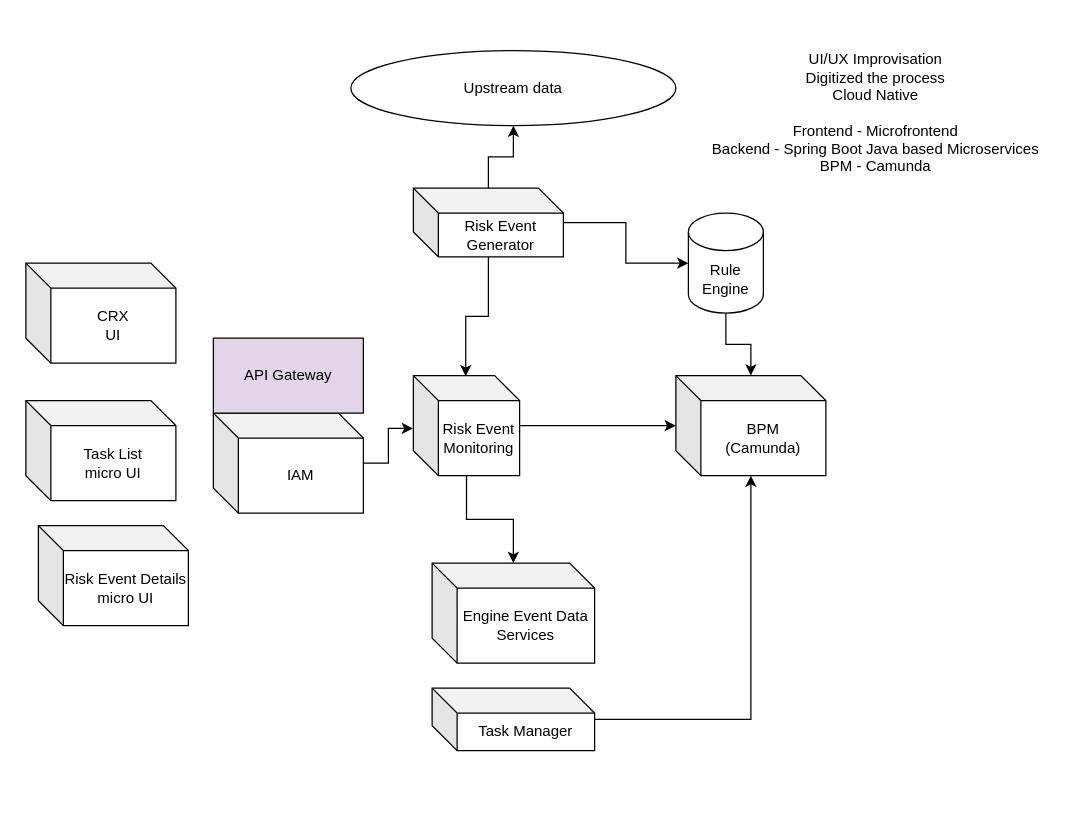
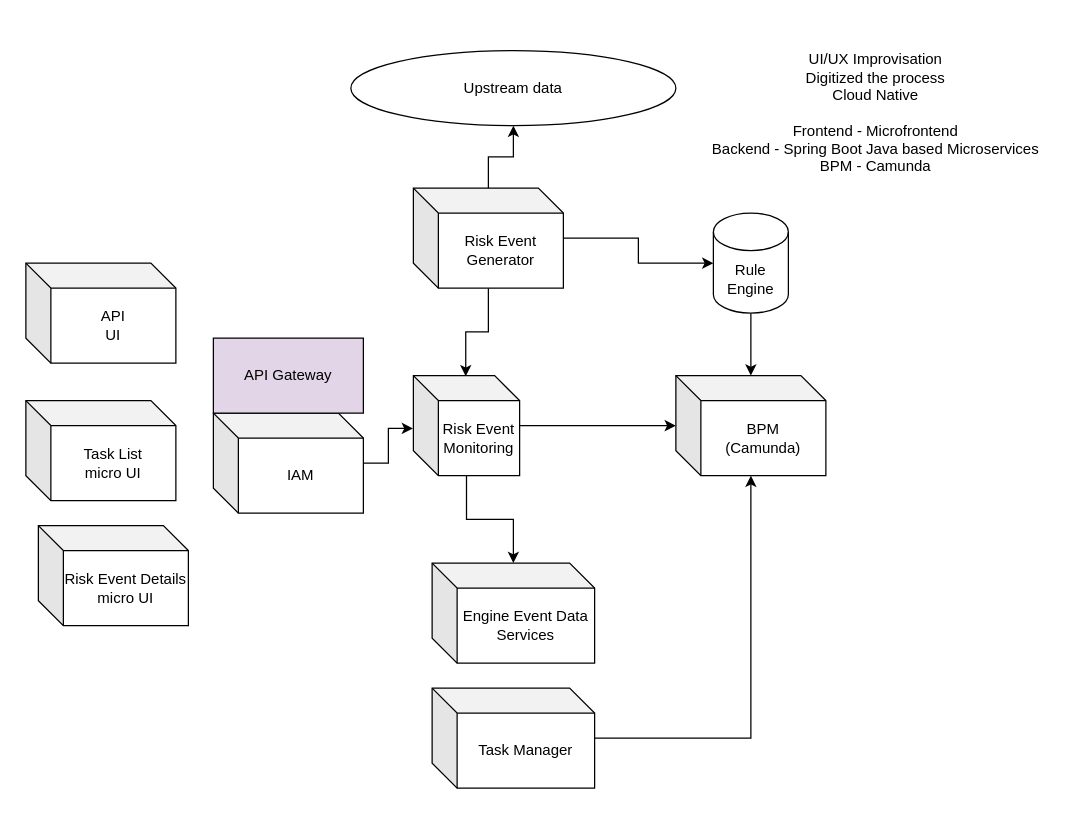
  <mxCell id="0" />
  <mxCell id="1" parent="0" />
  <mxCell id="2" value="UI/UX Improvisation&lt;br&gt;Digitized the process&lt;br&gt;Cloud Native&lt;br&gt;&lt;br&gt;Frontend - Microfrontend&lt;br&gt;Backend - Spring Boot Java based Microservices&lt;br&gt;BPM - Camunda" style="text;html=1;strokeColor=none;fillColor=none;align=center;verticalAlign=middle;whiteSpace=wrap;rounded=0;" vertex="1" parent="1"><mxGeometry x="560" y="20" width="280" height="140" as="geometry" /></mxCell>
  <mxCell id="3" value="" style="edgeStyle=orthogonalEdgeStyle;rounded=0;orthogonalLoop=1;jettySize=auto;html=1;" edge="1" parent="1" source="6" target="12"><mxGeometry relative="1" as="geometry" /></mxCell>
  <mxCell id="4" style="edgeStyle=orthogonalEdgeStyle;rounded=0;orthogonalLoop=1;jettySize=auto;html=1;" edge="1" parent="1" source="6" target="18"><mxGeometry relative="1" as="geometry" /></mxCell>
  <mxCell id="5" style="edgeStyle=orthogonalEdgeStyle;rounded=0;orthogonalLoop=1;jettySize=auto;html=1;entryX=0.493;entryY=0.007;entryDx=0;entryDy=0;entryPerimeter=0;" edge="1" parent="1" source="6" target="9"><mxGeometry relative="1" as="geometry" /></mxCell>
- <mxCell id="6" value="Risk Event Generator" style="shape=cube;whiteSpace=wrap;html=1;boundedLbl=1;backgroundOutline=1;darkOpacity=0.05;darkOpacity2=0.1;" vertex="1" parent="1"><mxGeometry x="330" y="150" width="120" height="55" as="geometry" /></mxCell>
+ <mxCell id="6" value="Risk Event Generator" style="shape=cube;whiteSpace=wrap;html=1;boundedLbl=1;backgroundOutline=1;darkOpacity=0.05;darkOpacity2=0.1;" vertex="1" parent="1"><mxGeometry x="330" y="150" width="120" height="80" as="geometry" /></mxCell>
  <mxCell id="7" value="" style="edgeStyle=orthogonalEdgeStyle;rounded=0;orthogonalLoop=1;jettySize=auto;html=1;" edge="1" parent="1" source="9" target="16"><mxGeometry relative="1" as="geometry" /></mxCell>
  <mxCell id="8" style="edgeStyle=orthogonalEdgeStyle;rounded=0;orthogonalLoop=1;jettySize=auto;html=1;" edge="1" parent="1" source="9" target="10"><mxGeometry relative="1" as="geometry" /></mxCell>
  <mxCell id="9" value="Risk Event Monitoring" style="shape=cube;whiteSpace=wrap;html=1;boundedLbl=1;backgroundOutline=1;darkOpacity=0.05;darkOpacity2=0.1;" vertex="1" parent="1"><mxGeometry x="330" y="300" width="85" height="80" as="geometry" /></mxCell>
  <mxCell id="10" value="BPM&lt;br&gt;(Camunda)" style="shape=cube;whiteSpace=wrap;html=1;boundedLbl=1;backgroundOutline=1;darkOpacity=0.05;darkOpacity2=0.1;" vertex="1" parent="1"><mxGeometry x="540" y="300" width="120" height="80" as="geometry" /></mxCell>
- <mxCell id="11" value="CRX&lt;br&gt;UI" style="shape=cube;whiteSpace=wrap;html=1;boundedLbl=1;backgroundOutline=1;darkOpacity=0.05;darkOpacity2=0.1;" vertex="1" parent="1"><mxGeometry x="20" y="210" width="120" height="80" as="geometry" /></mxCell>
+ <mxCell id="11" value="API&lt;br&gt;UI" style="shape=cube;whiteSpace=wrap;html=1;boundedLbl=1;backgroundOutline=1;darkOpacity=0.05;darkOpacity2=0.1;" vertex="1" parent="1"><mxGeometry x="20" y="210" width="120" height="80" as="geometry" /></mxCell>
  <mxCell id="12" value="Upstream data" style="ellipse;whiteSpace=wrap;html=1;" vertex="1" parent="1"><mxGeometry x="280" y="40" width="260" height="60" as="geometry" /></mxCell>
  <mxCell id="13" style="edgeStyle=orthogonalEdgeStyle;rounded=0;orthogonalLoop=1;jettySize=auto;html=1;entryX=-0.004;entryY=0.528;entryDx=0;entryDy=0;entryPerimeter=0;" edge="1" parent="1" source="14" target="9"><mxGeometry relative="1" as="geometry" /></mxCell>
  <mxCell id="14" value="IAM" style="shape=cube;whiteSpace=wrap;html=1;boundedLbl=1;backgroundOutline=1;darkOpacity=0.05;darkOpacity2=0.1;" vertex="1" parent="1"><mxGeometry x="170" y="330" width="120" height="80" as="geometry" /></mxCell>
  <mxCell id="15" value="API Gateway" style="rounded=0;whiteSpace=wrap;html=1;fillColor=#e1d5e7;" vertex="1" parent="1"><mxGeometry x="170" y="270" width="120" height="60" as="geometry" /></mxCell>
  <mxCell id="16" value="Engine Event Data Services" style="shape=cube;whiteSpace=wrap;html=1;boundedLbl=1;backgroundOutline=1;darkOpacity=0.05;darkOpacity2=0.1;" vertex="1" parent="1"><mxGeometry x="345" y="450" width="130" height="80" as="geometry" /></mxCell>
  <mxCell id="17" value="" style="edgeStyle=orthogonalEdgeStyle;rounded=0;orthogonalLoop=1;jettySize=auto;html=1;" edge="1" parent="1" source="18" target="10"><mxGeometry relative="1" as="geometry" /></mxCell>
- <mxCell id="18" value="Rule Engine" style="shape=cylinder3;whiteSpace=wrap;html=1;boundedLbl=1;backgroundOutline=1;size=15;" vertex="1" parent="1"><mxGeometry x="550" y="170" width="60" height="80" as="geometry" /></mxCell>
+ <mxCell id="18" value="Rule Engine" style="shape=cylinder3;whiteSpace=wrap;html=1;boundedLbl=1;backgroundOutline=1;size=15;" vertex="1" parent="1"><mxGeometry x="570" y="170" width="60" height="80" as="geometry" /></mxCell>
  <mxCell id="19" value="Task List&lt;br&gt;micro UI" style="shape=cube;whiteSpace=wrap;html=1;boundedLbl=1;backgroundOutline=1;darkOpacity=0.05;darkOpacity2=0.1;" vertex="1" parent="1"><mxGeometry x="20" y="320" width="120" height="80" as="geometry" /></mxCell>
  <mxCell id="20" value="Risk Event Details micro UI" style="shape=cube;whiteSpace=wrap;html=1;boundedLbl=1;backgroundOutline=1;darkOpacity=0.05;darkOpacity2=0.1;" vertex="1" parent="1"><mxGeometry x="30" y="420" width="120" height="80" as="geometry" /></mxCell>
  <mxCell id="21" style="edgeStyle=orthogonalEdgeStyle;rounded=0;orthogonalLoop=1;jettySize=auto;html=1;" edge="1" parent="1" source="22" target="10"><mxGeometry relative="1" as="geometry" /></mxCell>
- <mxCell id="22" value="Task Manager" style="shape=cube;whiteSpace=wrap;html=1;boundedLbl=1;backgroundOutline=1;darkOpacity=0.05;darkOpacity2=0.1;" vertex="1" parent="1"><mxGeometry x="345" y="550" width="130" height="50" as="geometry" /></mxCell>
+ <mxCell id="22" value="Task Manager" style="shape=cube;whiteSpace=wrap;html=1;boundedLbl=1;backgroundOutline=1;darkOpacity=0.05;darkOpacity2=0.1;" vertex="1" parent="1"><mxGeometry x="345" y="550" width="130" height="80" as="geometry" /></mxCell>
